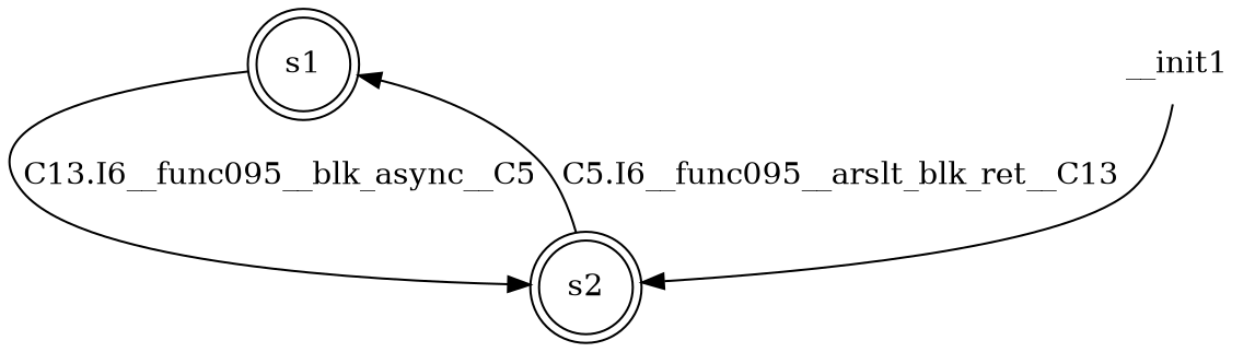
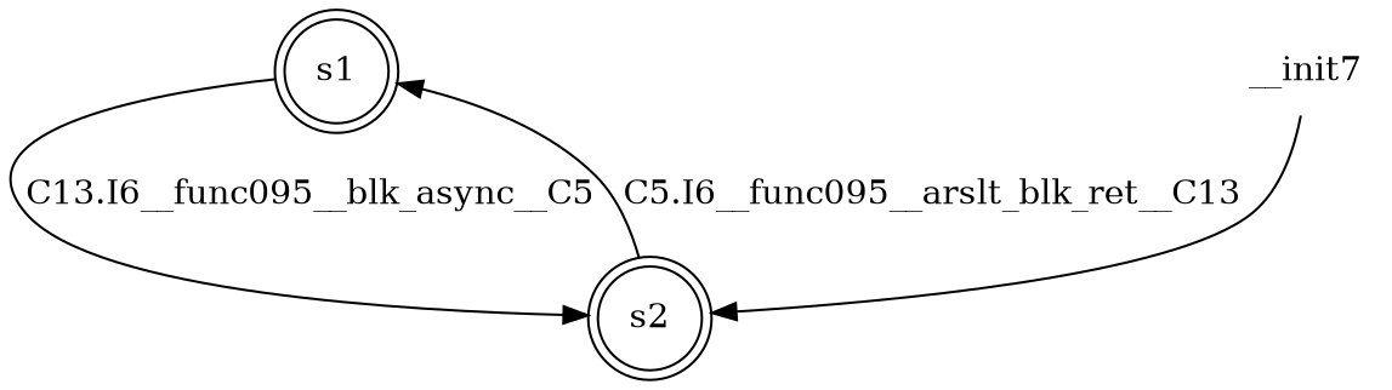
  digraph {
    node [shape=doublecircle]
    n1 [label=<s1>]
    n2 [label=<s2>]
-   __init1 [shape=none]
+   __init1 [shape=none label=__init7]
    n1 -> n2 [label=<C13.I6__func095__blk_async__C5>]
    n2 -> n1 [label=<C5.I6__func095__arslt_blk_ret__C13>]
    __init1 -> n2
  }
